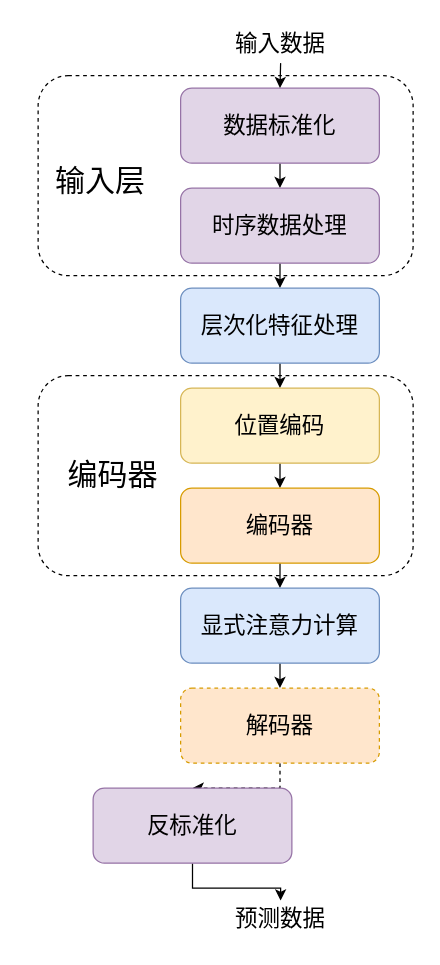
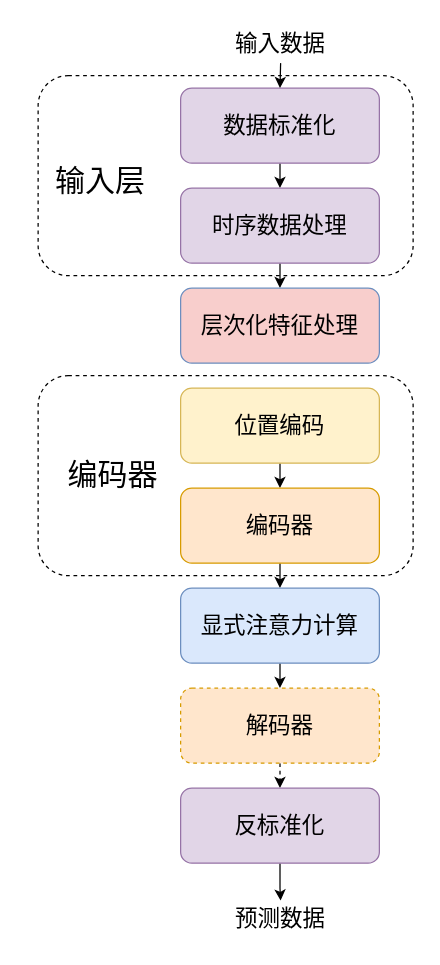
  <mxCell id="0" />
  <mxCell id="1" parent="0" />
  <mxCell id="2" style="edgeStyle=orthogonalEdgeStyle;rounded=0;orthogonalLoop=1;jettySize=auto;html=1;exitX=0.5;exitY=1;exitDx=0;exitDy=0;entryX=0.5;entryY=0;entryDx=0;entryDy=0;" edge="1" parent="1" source="3" target="5"><mxGeometry relative="1" as="geometry" /></mxCell>
  <mxCell id="3" value="&lt;font style=&quot;font-size: 18px;&quot;&gt;数据标准化&lt;/font&gt;" style="rounded=1;whiteSpace=wrap;html=1;fillColor=#e1d5e7;strokeColor=#9673a6;" vertex="1" parent="1"><mxGeometry x="144" y="70" width="159" height="60" as="geometry" /></mxCell>
  <mxCell id="4" style="edgeStyle=orthogonalEdgeStyle;rounded=0;orthogonalLoop=1;jettySize=auto;html=1;exitX=0.5;exitY=1;exitDx=0;exitDy=0;entryX=0.5;entryY=0;entryDx=0;entryDy=0;" edge="1" parent="1" source="5" target="7"><mxGeometry relative="1" as="geometry" /></mxCell>
  <mxCell id="5" value="&lt;font style=&quot;font-size: 18px;&quot;&gt;时序数据处理&lt;/font&gt;" style="rounded=1;whiteSpace=wrap;html=1;fillColor=#e1d5e7;strokeColor=#9673a6;" vertex="1" parent="1"><mxGeometry x="144" y="150" width="159" height="60" as="geometry" /></mxCell>
- <mxCell id="6" style="edgeStyle=orthogonalEdgeStyle;rounded=0;orthogonalLoop=1;jettySize=auto;html=1;exitX=0.5;exitY=1;exitDx=0;exitDy=0;entryX=0.5;entryY=0;entryDx=0;entryDy=0;" edge="1" parent="1" source="7" target="9"><mxGeometry relative="1" as="geometry" /></mxCell>
- <mxCell id="7" value="&lt;font style=&quot;font-size: 18px;&quot;&gt;层次化特征处理&lt;/font&gt;" style="rounded=1;whiteSpace=wrap;html=1;fillColor=#dae8fc;strokeColor=#6c8ebf;" vertex="1" parent="1"><mxGeometry x="144" y="230" width="159" height="60" as="geometry" /></mxCell>
+ <mxCell id="7" value="&lt;font style=&quot;font-size: 18px;&quot;&gt;层次化特征处理&lt;/font&gt;" style="rounded=1;whiteSpace=wrap;html=1;fillColor=#f8cecc;strokeColor=#6c8ebf;" vertex="1" parent="1"><mxGeometry x="144" y="230" width="159" height="60" as="geometry" /></mxCell>
  <mxCell id="8" style="edgeStyle=orthogonalEdgeStyle;rounded=0;orthogonalLoop=1;jettySize=auto;html=1;exitX=0.5;exitY=1;exitDx=0;exitDy=0;entryX=0.5;entryY=0;entryDx=0;entryDy=0;" edge="1" parent="1" source="9" target="11"><mxGeometry relative="1" as="geometry" /></mxCell>
  <mxCell id="9" value="&lt;font style=&quot;font-size: 18px;&quot;&gt;位置编码&lt;/font&gt;" style="rounded=1;whiteSpace=wrap;html=1;fillColor=#fff2cc;strokeColor=#d6b656;" vertex="1" parent="1"><mxGeometry x="144" y="310" width="159" height="60" as="geometry" /></mxCell>
  <mxCell id="10" style="edgeStyle=orthogonalEdgeStyle;rounded=0;orthogonalLoop=1;jettySize=auto;html=1;exitX=0.5;exitY=1;exitDx=0;exitDy=0;entryX=0.5;entryY=0;entryDx=0;entryDy=0;" edge="1" parent="1" source="11" target="13"><mxGeometry relative="1" as="geometry" /></mxCell>
  <mxCell id="11" value="&lt;font style=&quot;font-size: 18px;&quot;&gt;编码器&lt;/font&gt;" style="rounded=1;whiteSpace=wrap;html=1;fillColor=#ffe6cc;strokeColor=#d79b00;" vertex="1" parent="1"><mxGeometry x="144" y="390" width="159" height="60" as="geometry" /></mxCell>
  <mxCell id="12" style="edgeStyle=orthogonalEdgeStyle;rounded=0;orthogonalLoop=1;jettySize=auto;html=1;exitX=0.5;exitY=1;exitDx=0;exitDy=0;entryX=0.5;entryY=0;entryDx=0;entryDy=0;" edge="1" parent="1" source="13" target="15"><mxGeometry relative="1" as="geometry" /></mxCell>
  <mxCell id="13" value="&lt;font style=&quot;font-size: 18px;&quot;&gt;显式注意力计算&lt;/font&gt;" style="rounded=1;whiteSpace=wrap;html=1;fillColor=#dae8fc;strokeColor=#6c8ebf;" vertex="1" parent="1"><mxGeometry x="144" y="470" width="159" height="60" as="geometry" /></mxCell>
  <mxCell id="14" style="edgeStyle=orthogonalEdgeStyle;rounded=0;orthogonalLoop=1;jettySize=auto;html=1;exitX=0.5;exitY=1;exitDx=0;exitDy=0;entryX=0.5;entryY=0;entryDx=0;entryDy=0;dashed=1;" edge="1" parent="1" source="15" target="17"><mxGeometry relative="1" as="geometry" /></mxCell>
  <mxCell id="15" value="&lt;font style=&quot;font-size: 18px;&quot;&gt;解码器&lt;/font&gt;" style="rounded=1;whiteSpace=wrap;html=1;fillColor=#ffe6cc;strokeColor=#d79b00;dashed=1;" vertex="1" parent="1"><mxGeometry x="144" y="550" width="159" height="60" as="geometry" /></mxCell>
  <mxCell id="16" value="" style="edgeStyle=orthogonalEdgeStyle;rounded=0;orthogonalLoop=1;jettySize=auto;html=1;" edge="1" parent="1" source="17" target="20"><mxGeometry relative="1" as="geometry" /></mxCell>
- <mxCell id="17" value="&lt;font style=&quot;font-size: 18px;&quot;&gt;反标准化&lt;/font&gt;" style="rounded=1;whiteSpace=wrap;html=1;fillColor=#e1d5e7;strokeColor=#9673a6;" vertex="1" parent="1"><mxGeometry x="74" y="630" width="159" height="60" as="geometry" /></mxCell>
+ <mxCell id="17" value="&lt;font style=&quot;font-size: 18px;&quot;&gt;反标准化&lt;/font&gt;" style="rounded=1;whiteSpace=wrap;html=1;fillColor=#e1d5e7;strokeColor=#9673a6;" vertex="1" parent="1"><mxGeometry x="144" y="630" width="159" height="60" as="geometry" /></mxCell>
  <mxCell id="18" style="edgeStyle=orthogonalEdgeStyle;rounded=0;orthogonalLoop=1;jettySize=auto;html=1;exitX=0.5;exitY=1;exitDx=0;exitDy=0;entryX=0.5;entryY=0;entryDx=0;entryDy=0;" edge="1" parent="1" source="19" target="3"><mxGeometry relative="1" as="geometry" /></mxCell>
  <mxCell id="19" value="&lt;font style=&quot;font-size: 18px;&quot;&gt;输入数据&lt;/font&gt;" style="text;html=1;align=center;verticalAlign=middle;whiteSpace=wrap;rounded=0;" vertex="1" parent="1"><mxGeometry x="181" y="20" width="86" height="30" as="geometry" /></mxCell>
  <mxCell id="20" value="&lt;font style=&quot;font-size: 18px;&quot;&gt;预测数据&lt;/font&gt;" style="text;html=1;align=center;verticalAlign=middle;whiteSpace=wrap;rounded=0;" vertex="1" parent="1"><mxGeometry x="181" y="720" width="86" height="30" as="geometry" /></mxCell>
  <mxCell id="21" value="" style="rounded=1;whiteSpace=wrap;html=1;fillColor=none;dashed=1;" vertex="1" parent="1"><mxGeometry x="30" y="60" width="300" height="160" as="geometry" /></mxCell>
  <mxCell id="22" value="&lt;font style=&quot;font-size: 24px;&quot;&gt;输入层&lt;/font&gt;" style="text;html=1;align=center;verticalAlign=middle;whiteSpace=wrap;rounded=0;" vertex="1" parent="1"><mxGeometry x="20" y="130" width="120" height="30" as="geometry" /></mxCell>
  <mxCell id="23" value="" style="rounded=1;whiteSpace=wrap;html=1;fillColor=none;dashed=1;" vertex="1" parent="1"><mxGeometry x="30" y="300" width="300" height="160" as="geometry" /></mxCell>
  <mxCell id="24" value="&lt;font style=&quot;font-size: 24px;&quot;&gt;编码器&lt;/font&gt;" style="text;html=1;align=center;verticalAlign=middle;whiteSpace=wrap;rounded=0;" vertex="1" parent="1"><mxGeometry x="30" y="365" width="120" height="30" as="geometry" /></mxCell>
